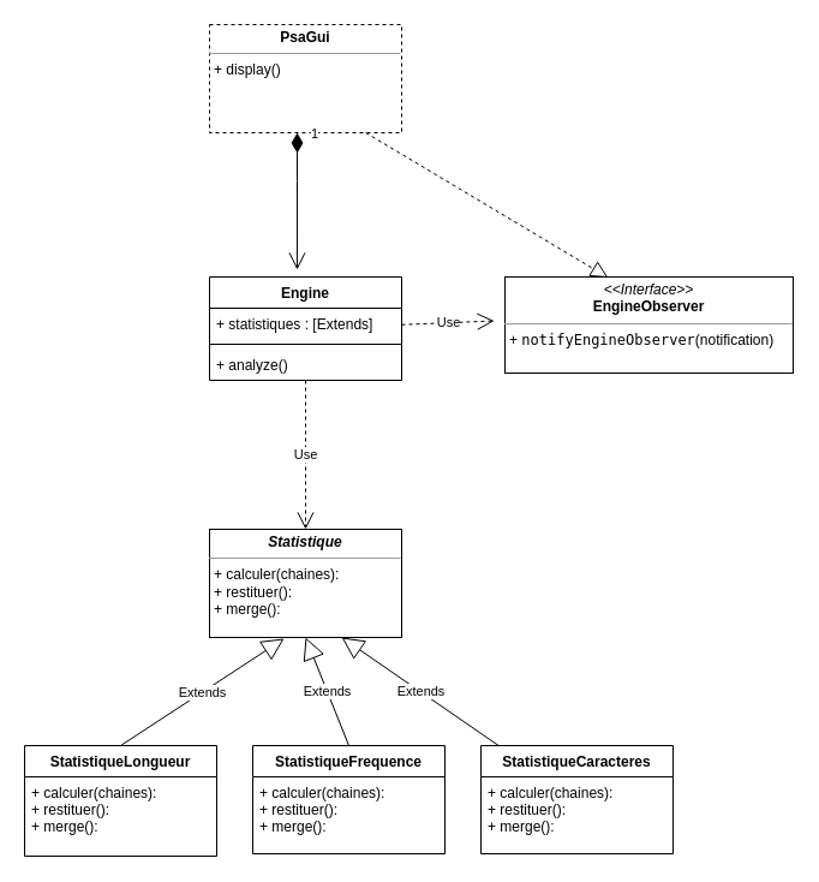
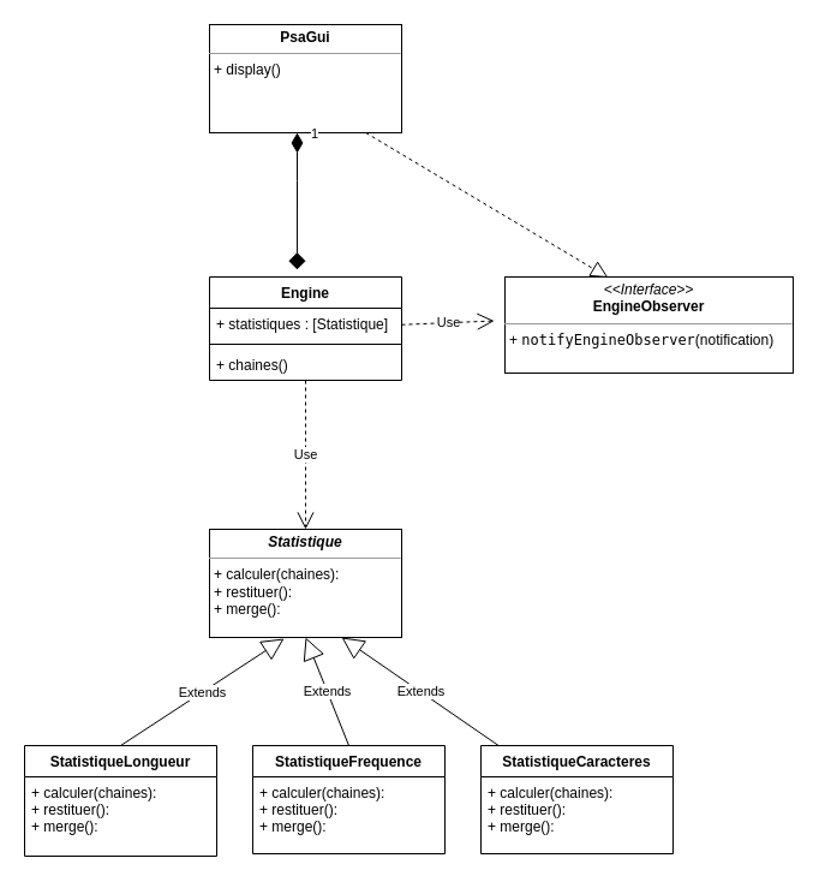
  <mxCell id="0" />
  <mxCell id="1" parent="0" />
  <mxCell id="2" value="Engine" style="swimlane;fontStyle=1;align=center;verticalAlign=top;childLayout=stackLayout;horizontal=1;startSize=26;horizontalStack=0;resizeParent=1;resizeParentMax=0;resizeLast=0;collapsible=1;marginBottom=0;" vertex="1" parent="1"><mxGeometry x="174" y="230" width="160" height="86" as="geometry" /></mxCell>
- <mxCell id="3" value="+ statistiques : [Extends]" style="text;strokeColor=none;fillColor=none;align=left;verticalAlign=top;spacingLeft=4;spacingRight=4;overflow=hidden;rotatable=0;points=[[0,0.5],[1,0.5]];portConstraint=eastwest;" vertex="1" parent="2"><mxGeometry y="26" width="160" height="26" as="geometry" /></mxCell>
+ <mxCell id="3" value="+ statistiques : [Statistique]" style="text;strokeColor=none;fillColor=none;align=left;verticalAlign=top;spacingLeft=4;spacingRight=4;overflow=hidden;rotatable=0;points=[[0,0.5],[1,0.5]];portConstraint=eastwest;" vertex="1" parent="2"><mxGeometry y="26" width="160" height="26" as="geometry" /></mxCell>
  <mxCell id="4" value="" style="line;strokeWidth=1;fillColor=none;align=left;verticalAlign=middle;spacingTop=-1;spacingLeft=3;spacingRight=3;rotatable=0;labelPosition=right;points=[];portConstraint=eastwest;strokeColor=inherit;" vertex="1" parent="2"><mxGeometry y="52" width="160" height="8" as="geometry" /></mxCell>
- <mxCell id="5" value="+ analyze()" style="text;strokeColor=none;fillColor=none;align=left;verticalAlign=top;spacingLeft=4;spacingRight=4;overflow=hidden;rotatable=0;points=[[0,0.5],[1,0.5]];portConstraint=eastwest;" vertex="1" parent="2"><mxGeometry y="60" width="160" height="26" as="geometry" /></mxCell>
+ <mxCell id="5" value="+ chaines()" style="text;strokeColor=none;fillColor=none;align=left;verticalAlign=top;spacingLeft=4;spacingRight=4;overflow=hidden;rotatable=0;points=[[0,0.5],[1,0.5]];portConstraint=eastwest;" vertex="1" parent="2"><mxGeometry y="60" width="160" height="26" as="geometry" /></mxCell>
  <mxCell id="6" value="&lt;p style=&quot;margin:0px;margin-top:4px;text-align:center;&quot;&gt;&lt;b&gt;&lt;i&gt;Statistique&lt;/i&gt;&lt;/b&gt;&lt;/p&gt;&lt;hr size=&quot;1&quot;&gt;&lt;p style=&quot;margin:0px;margin-left:4px;&quot;&gt;&lt;/p&gt;&lt;p style=&quot;margin:0px;margin-left:4px;&quot;&gt;+ calculer(chaines):&amp;nbsp;&lt;/p&gt;&lt;p style=&quot;margin:0px;margin-left:4px;&quot;&gt;+ restituer():&lt;/p&gt;&lt;p style=&quot;margin:0px;margin-left:4px;&quot;&gt;+ merge():&lt;/p&gt;&lt;p style=&quot;margin:0px;margin-left:4px;&quot;&gt;&lt;br&gt;&lt;/p&gt;" style="verticalAlign=top;align=left;overflow=fill;fontSize=12;fontFamily=Helvetica;html=1;" vertex="1" parent="1"><mxGeometry x="174" y="440" width="160" height="90" as="geometry" /></mxCell>
  <mxCell id="7" value="StatistiqueLongueur" style="swimlane;fontStyle=1;align=center;verticalAlign=top;childLayout=stackLayout;horizontal=1;startSize=26;horizontalStack=0;resizeParent=1;resizeParentMax=0;resizeLast=0;collapsible=1;marginBottom=0;" vertex="1" parent="1"><mxGeometry x="20" y="620" width="160" height="92" as="geometry" /></mxCell>
  <mxCell id="8" value="+ calculer(chaines): &#10;+ restituer():&#10;+ merge():" style="text;strokeColor=none;fillColor=none;align=left;verticalAlign=top;spacingLeft=4;spacingRight=4;overflow=hidden;rotatable=0;points=[[0,0.5],[1,0.5]];portConstraint=eastwest;" vertex="1" parent="7"><mxGeometry y="26" width="160" height="66" as="geometry" /></mxCell>
  <mxCell id="9" value="StatistiqueFrequence" style="swimlane;fontStyle=1;align=center;verticalAlign=top;childLayout=stackLayout;horizontal=1;startSize=26;horizontalStack=0;resizeParent=1;resizeParentMax=0;resizeLast=0;collapsible=1;marginBottom=0;" vertex="1" parent="1"><mxGeometry x="210" y="620" width="160" height="90" as="geometry" /></mxCell>
  <mxCell id="10" value="+ calculer(chaines): &#10;+ restituer():&#10;+ merge():" style="text;strokeColor=none;fillColor=none;align=left;verticalAlign=top;spacingLeft=4;spacingRight=4;overflow=hidden;rotatable=0;points=[[0,0.5],[1,0.5]];portConstraint=eastwest;" vertex="1" parent="9"><mxGeometry y="26" width="160" height="64" as="geometry" /></mxCell>
  <mxCell id="11" value="StatistiqueCaracteres" style="swimlane;fontStyle=1;align=center;verticalAlign=top;childLayout=stackLayout;horizontal=1;startSize=26;horizontalStack=0;resizeParent=1;resizeParentMax=0;resizeLast=0;collapsible=1;marginBottom=0;" vertex="1" parent="1"><mxGeometry x="400" y="620" width="160" height="90" as="geometry" /></mxCell>
  <mxCell id="12" value="+ calculer(chaines): &#10;+ restituer():&#10;+ merge():" style="text;strokeColor=none;fillColor=none;align=left;verticalAlign=top;spacingLeft=4;spacingRight=4;overflow=hidden;rotatable=0;points=[[0,0.5],[1,0.5]];portConstraint=eastwest;" vertex="1" parent="11"><mxGeometry y="26" width="160" height="64" as="geometry" /></mxCell>
  <mxCell id="13" value="Extends" style="endArrow=block;endSize=16;endFill=0;html=1;rounded=0;entryX=0.388;entryY=1.011;entryDx=0;entryDy=0;entryPerimeter=0;exitX=0.5;exitY=0;exitDx=0;exitDy=0;" edge="1" parent="1" source="7" target="6"><mxGeometry width="160" relative="1" as="geometry"><mxPoint x="110" y="580" as="sourcePoint" /><mxPoint x="270" y="580" as="targetPoint" /></mxGeometry></mxCell>
  <mxCell id="14" value="Extends" style="endArrow=block;endSize=16;endFill=0;html=1;rounded=0;entryX=0.5;entryY=1;entryDx=0;entryDy=0;exitX=0.5;exitY=0;exitDx=0;exitDy=0;" edge="1" parent="1" source="9" target="6"><mxGeometry width="160" relative="1" as="geometry"><mxPoint x="110" y="580" as="sourcePoint" /><mxPoint x="270" y="580" as="targetPoint" /></mxGeometry></mxCell>
  <mxCell id="15" value="Extends" style="endArrow=block;endSize=16;endFill=0;html=1;rounded=0;entryX=0.688;entryY=1;entryDx=0;entryDy=0;entryPerimeter=0;" edge="1" parent="1" source="11" target="6"><mxGeometry width="160" relative="1" as="geometry"><mxPoint x="370" y="570" as="sourcePoint" /><mxPoint x="530" y="570" as="targetPoint" /></mxGeometry></mxCell>
- <mxCell id="16" value="&lt;p style=&quot;margin:0px;margin-top:4px;text-align:center;&quot;&gt;&lt;b&gt;PsaGui&lt;/b&gt;&lt;/p&gt;&lt;hr size=&quot;1&quot;&gt;&lt;p style=&quot;margin:0px;margin-left:4px;&quot;&gt;&lt;/p&gt;&lt;p style=&quot;margin:0px;margin-left:4px;&quot;&gt;+ display()&lt;/p&gt;" style="verticalAlign=top;align=left;overflow=fill;fontSize=12;fontFamily=Helvetica;html=1;dashed=1;" vertex="1" parent="1"><mxGeometry x="174" y="20" width="160" height="90" as="geometry" /></mxCell>
+ <mxCell id="16" value="&lt;p style=&quot;margin:0px;margin-top:4px;text-align:center;&quot;&gt;&lt;b&gt;PsaGui&lt;/b&gt;&lt;/p&gt;&lt;hr size=&quot;1&quot;&gt;&lt;p style=&quot;margin:0px;margin-left:4px;&quot;&gt;&lt;/p&gt;&lt;p style=&quot;margin:0px;margin-left:4px;&quot;&gt;+ display()&lt;/p&gt;" style="verticalAlign=top;align=left;overflow=fill;fontSize=12;fontFamily=Helvetica;html=1;" vertex="1" parent="1"><mxGeometry x="174" y="20" width="160" height="90" as="geometry" /></mxCell>
  <mxCell id="17" value="&lt;p style=&quot;margin:0px;margin-top:4px;text-align:center;&quot;&gt;&lt;i&gt;&amp;lt;&amp;lt;Interface&amp;gt;&amp;gt;&lt;/i&gt;&lt;br&gt;&lt;b&gt;EngineObserver&lt;/b&gt;&lt;/p&gt;&lt;hr size=&quot;1&quot;&gt;&lt;p style=&quot;margin:0px;margin-left:4px;&quot;&gt;&lt;/p&gt;&lt;p style=&quot;margin:0px;margin-left:4px;&quot;&gt;+&amp;nbsp;&lt;span style=&quot;background-color: rgb(255, 255, 255); font-family: &amp;quot;JetBrains Mono&amp;quot;, monospace;&quot;&gt;notifyEngineObserver&lt;/span&gt;&lt;span style=&quot;background-color: initial;&quot;&gt;(notification)&lt;/span&gt;&lt;/p&gt;&lt;p style=&quot;margin:0px;margin-left:4px;&quot;&gt;&lt;br&gt;&lt;/p&gt;" style="verticalAlign=top;align=left;overflow=fill;fontSize=12;fontFamily=Helvetica;html=1;" vertex="1" parent="1"><mxGeometry x="420" y="230" width="240" height="80" as="geometry" /></mxCell>
  <mxCell id="18" value="" style="endArrow=block;dashed=1;endFill=0;endSize=12;html=1;rounded=0;exitX=0.813;exitY=1;exitDx=0;exitDy=0;exitPerimeter=0;entryX=0.358;entryY=0.007;entryDx=0;entryDy=0;entryPerimeter=0;" edge="1" parent="1" source="16" target="17"><mxGeometry width="160" relative="1" as="geometry"><mxPoint x="170" y="350" as="sourcePoint" /><mxPoint x="449.924" y="230" as="targetPoint" /></mxGeometry></mxCell>
  <mxCell id="19" value="Use" style="endArrow=open;endSize=12;dashed=1;html=1;rounded=0;entryX=-0.037;entryY=0.457;entryDx=0;entryDy=0;entryPerimeter=0;" edge="1" parent="1" source="2" target="17"><mxGeometry width="160" relative="1" as="geometry"><mxPoint x="170" y="350" as="sourcePoint" /><mxPoint x="440" y="300" as="targetPoint" /></mxGeometry></mxCell>
  <mxCell id="20" value="Use" style="endArrow=open;endSize=12;dashed=1;html=1;rounded=0;entryX=0.5;entryY=0;entryDx=0;entryDy=0;" edge="1" parent="1" source="2" target="6"><mxGeometry width="160" relative="1" as="geometry"><mxPoint x="170" y="450" as="sourcePoint" /><mxPoint x="330" y="450" as="targetPoint" /></mxGeometry></mxCell>
- <mxCell id="21" value="1" style="endArrow=open;html=1;endSize=12;startArrow=diamondThin;startSize=14;startFill=1;edgeStyle=orthogonalEdgeStyle;align=left;verticalAlign=bottom;rounded=0;entryX=0.456;entryY=-0.07;entryDx=0;entryDy=0;entryPerimeter=0;" edge="1" parent="1" source="16" target="2"><mxGeometry x="-0.82" y="10" relative="1" as="geometry"><mxPoint x="260" y="120" as="sourcePoint" /><mxPoint x="330" y="350" as="targetPoint" /><Array as="points"><mxPoint x="247" y="150" /><mxPoint x="247" y="150" /></Array><mxPoint as="offset" /></mxGeometry></mxCell>
+ <mxCell id="21" value="1" style="endArrow=diamond;html=1;endSize=12;startArrow=diamondThin;startSize=14;startFill=1;edgeStyle=orthogonalEdgeStyle;align=left;verticalAlign=bottom;rounded=0;entryX=0.456;entryY=-0.07;entryDx=0;entryDy=0;entryPerimeter=0;" edge="1" parent="1" source="16" target="2"><mxGeometry x="-0.82" y="10" relative="1" as="geometry"><mxPoint x="260" y="120" as="sourcePoint" /><mxPoint x="330" y="350" as="targetPoint" /><Array as="points"><mxPoint x="247" y="150" /><mxPoint x="247" y="150" /></Array><mxPoint as="offset" /></mxGeometry></mxCell>
